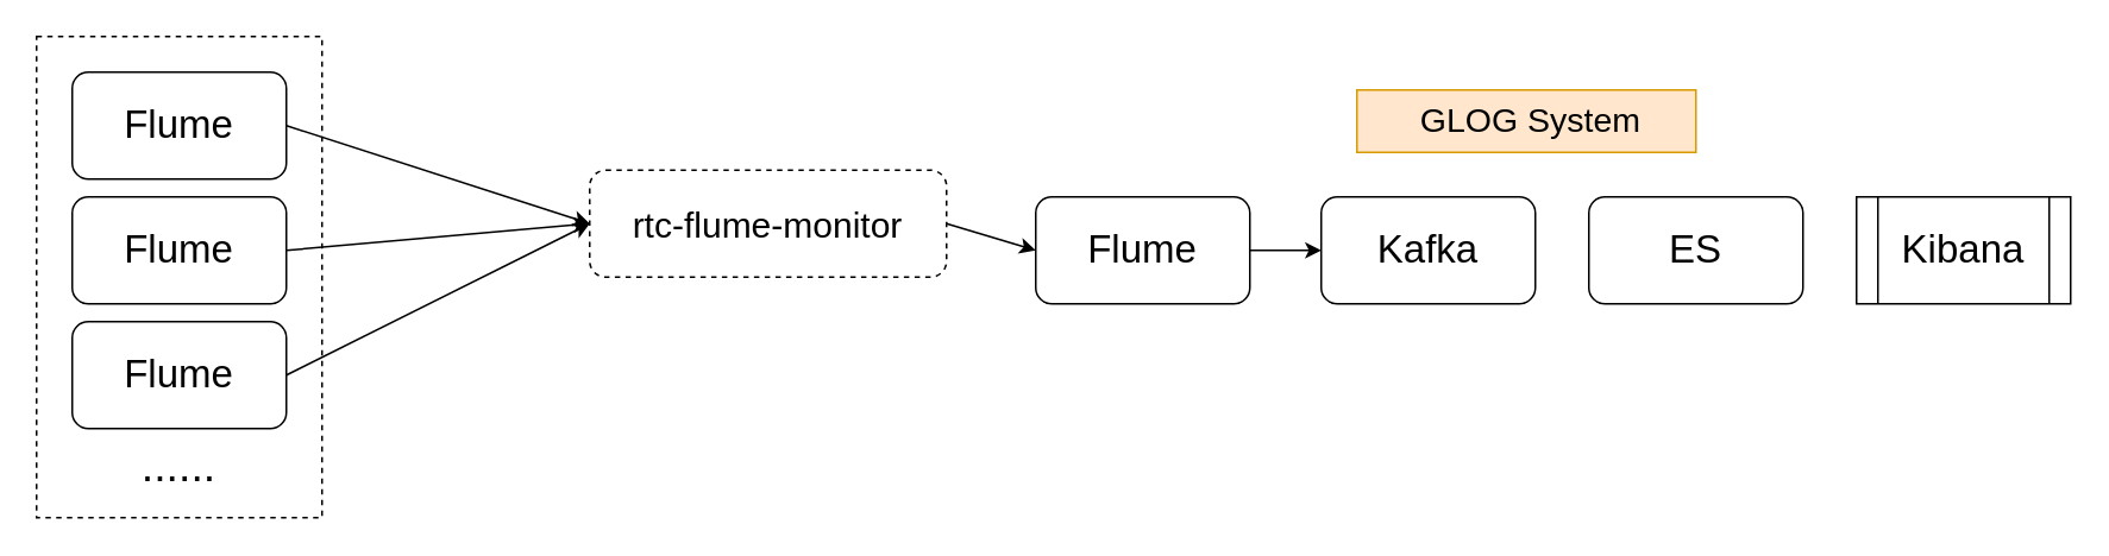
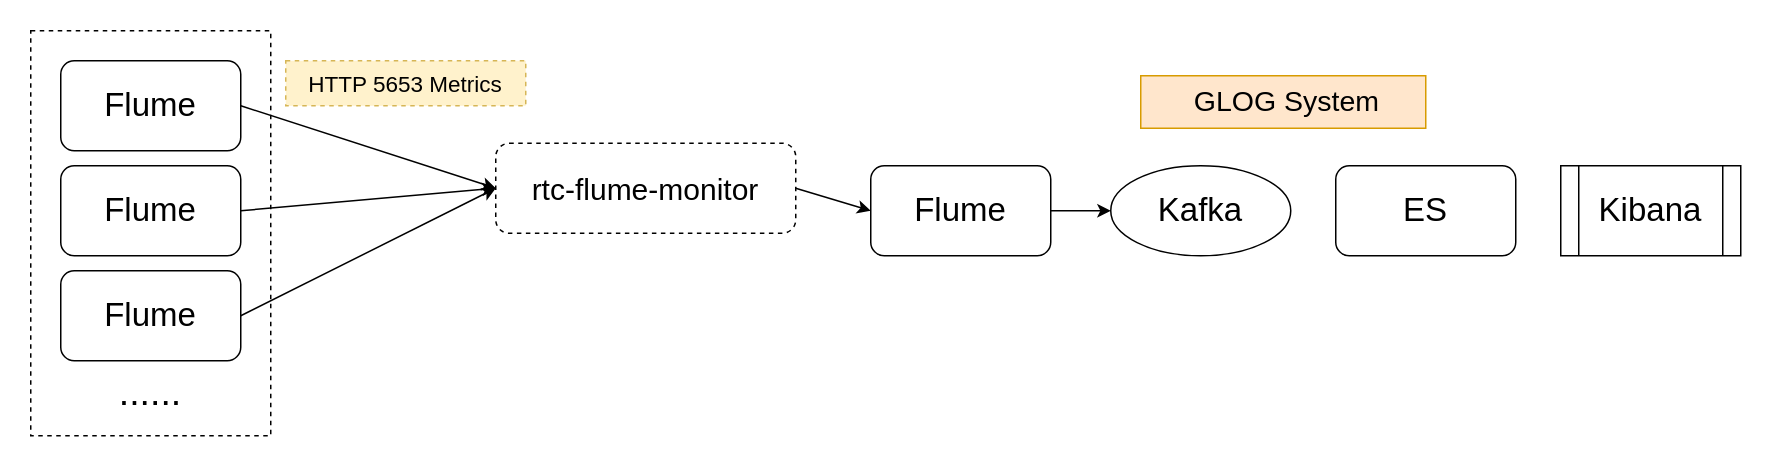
  <mxCell id="0" />
  <mxCell id="1" parent="0" />
  <mxCell id="2" value="&lt;font style=&quot;font-size: 20px&quot;&gt;rtc-flume-monitor&lt;/font&gt;" style="rounded=1;whiteSpace=wrap;html=1;dashed=1;strokeWidth=1;fillColor=none;" vertex="1" parent="1"><mxGeometry x="330" y="95" width="200" height="60" as="geometry" /></mxCell>
  <mxCell id="3" value="" style="group" vertex="1" connectable="0" parent="1"><mxGeometry x="20" y="20" width="160" height="270" as="geometry" /></mxCell>
  <mxCell id="4" value="" style="rounded=0;whiteSpace=wrap;html=1;fillColor=none;dashed=1;strokeWidth=1;" vertex="1" parent="3"><mxGeometry width="160" height="270" as="geometry" /></mxCell>
  <mxCell id="5" value="&lt;font style=&quot;font-size: 22px&quot;&gt;Flume&lt;/font&gt;" style="rounded=1;whiteSpace=wrap;html=1;" vertex="1" parent="3"><mxGeometry x="20" y="20" width="120" height="60" as="geometry" /></mxCell>
  <mxCell id="6" value="&lt;font style=&quot;font-size: 22px&quot;&gt;Flume&lt;/font&gt;" style="rounded=1;whiteSpace=wrap;html=1;" vertex="1" parent="3"><mxGeometry x="20" y="90" width="120" height="60" as="geometry" /></mxCell>
  <mxCell id="7" value="&lt;font style=&quot;font-size: 22px&quot;&gt;Flume&lt;/font&gt;" style="rounded=1;whiteSpace=wrap;html=1;" vertex="1" parent="3"><mxGeometry x="20" y="160" width="120" height="60" as="geometry" /></mxCell>
  <mxCell id="8" value="&lt;font style=&quot;font-size: 25px&quot;&gt;......&lt;/font&gt;" style="text;html=1;strokeColor=none;fillColor=none;align=center;verticalAlign=middle;whiteSpace=wrap;rounded=0;" vertex="1" parent="3"><mxGeometry x="60" y="230" width="40" height="20" as="geometry" /></mxCell>
  <mxCell id="9" value="" style="endArrow=classic;html=1;exitX=1;exitY=0.5;exitDx=0;exitDy=0;entryX=0;entryY=0.5;entryDx=0;entryDy=0;" edge="1" parent="1" source="5" target="2"><mxGeometry width="50" height="50" relative="1" as="geometry"><mxPoint x="320" y="300" as="sourcePoint" /><mxPoint x="370" y="250" as="targetPoint" /></mxGeometry></mxCell>
  <mxCell id="10" value="" style="endArrow=classic;html=1;exitX=1;exitY=0.5;exitDx=0;exitDy=0;entryX=0;entryY=0.5;entryDx=0;entryDy=0;" edge="1" parent="1" source="6" target="2"><mxGeometry width="50" height="50" relative="1" as="geometry"><mxPoint x="360" y="270" as="sourcePoint" /><mxPoint x="410" y="220" as="targetPoint" /></mxGeometry></mxCell>
  <mxCell id="11" value="" style="endArrow=classic;html=1;exitX=1;exitY=0.5;exitDx=0;exitDy=0;entryX=0;entryY=0.5;entryDx=0;entryDy=0;" edge="1" parent="1" source="7" target="2"><mxGeometry width="50" height="50" relative="1" as="geometry"><mxPoint x="250" y="300" as="sourcePoint" /><mxPoint x="300" y="250" as="targetPoint" /></mxGeometry></mxCell>
+ <mxCell id="12" value="&lt;font style=&quot;font-size: 15px&quot;&gt;HTTP 5653 Metrics&lt;/font&gt;" style="text;html=1;strokeColor=#d6b656;fillColor=#fff2cc;align=center;verticalAlign=middle;whiteSpace=wrap;rounded=0;dashed=1;" vertex="1" parent="1"><mxGeometry x="190" y="40" width="160" height="30" as="geometry" /></mxCell>
  <mxCell id="13" value="&lt;font style=&quot;font-size: 22px&quot;&gt;Flume&lt;/font&gt;" style="rounded=1;whiteSpace=wrap;html=1;" vertex="1" parent="1"><mxGeometry x="580" y="110" width="120" height="60" as="geometry" /></mxCell>
  <mxCell id="14" value="" style="endArrow=classic;html=1;exitX=1;exitY=0.5;exitDx=0;exitDy=0;entryX=0;entryY=0.5;entryDx=0;entryDy=0;" edge="1" parent="1" source="2" target="13"><mxGeometry width="50" height="50" relative="1" as="geometry"><mxPoint x="640" y="270" as="sourcePoint" /><mxPoint x="690" y="220" as="targetPoint" /></mxGeometry></mxCell>
- <mxCell id="15" value="&lt;font style=&quot;font-size: 22px&quot;&gt;Kafka&lt;/font&gt;" style="rounded=1;whiteSpace=wrap;html=1;strokeWidth=1;fillColor=none;" vertex="1" parent="1"><mxGeometry x="740" y="110" width="120" height="60" as="geometry" /></mxCell>
+ <mxCell id="15" value="&lt;font style=&quot;font-size: 22px&quot;&gt;Kafka&lt;/font&gt;" style="ellipse;whiteSpace=wrap;html=1;strokeWidth=1;fillColor=none;" vertex="1" parent="1"><mxGeometry x="740" y="110" width="120" height="60" as="geometry" /></mxCell>
  <mxCell id="16" value="" style="endArrow=classic;html=1;exitX=1;exitY=0.5;exitDx=0;exitDy=0;entryX=0;entryY=0.5;entryDx=0;entryDy=0;" edge="1" parent="1" source="13" target="15"><mxGeometry width="50" height="50" relative="1" as="geometry"><mxPoint x="720" y="250" as="sourcePoint" /><mxPoint x="770" y="200" as="targetPoint" /></mxGeometry></mxCell>
  <mxCell id="17" value="&lt;font style=&quot;font-size: 22px&quot;&gt;ES&lt;/font&gt;" style="rounded=1;whiteSpace=wrap;html=1;strokeWidth=1;fillColor=none;" vertex="1" parent="1"><mxGeometry x="890" y="110" width="120" height="60" as="geometry" /></mxCell>
  <mxCell id="18" value="&lt;font style=&quot;font-size: 22px&quot;&gt;Kibana&lt;/font&gt;" style="shape=process;whiteSpace=wrap;html=1;backgroundOutline=1;strokeWidth=1;fillColor=none;" vertex="1" parent="1"><mxGeometry x="1040" y="110" width="120" height="60" as="geometry" /></mxCell>
  <mxCell id="19" value="&lt;span style=&quot;font-size: 19px&quot;&gt;&amp;nbsp;GLOG System&lt;/span&gt;" style="text;html=1;strokeColor=#d79b00;fillColor=#ffe6cc;align=center;verticalAlign=middle;whiteSpace=wrap;rounded=0;" vertex="1" parent="1"><mxGeometry x="760" y="50" width="190" height="35" as="geometry" /></mxCell>
